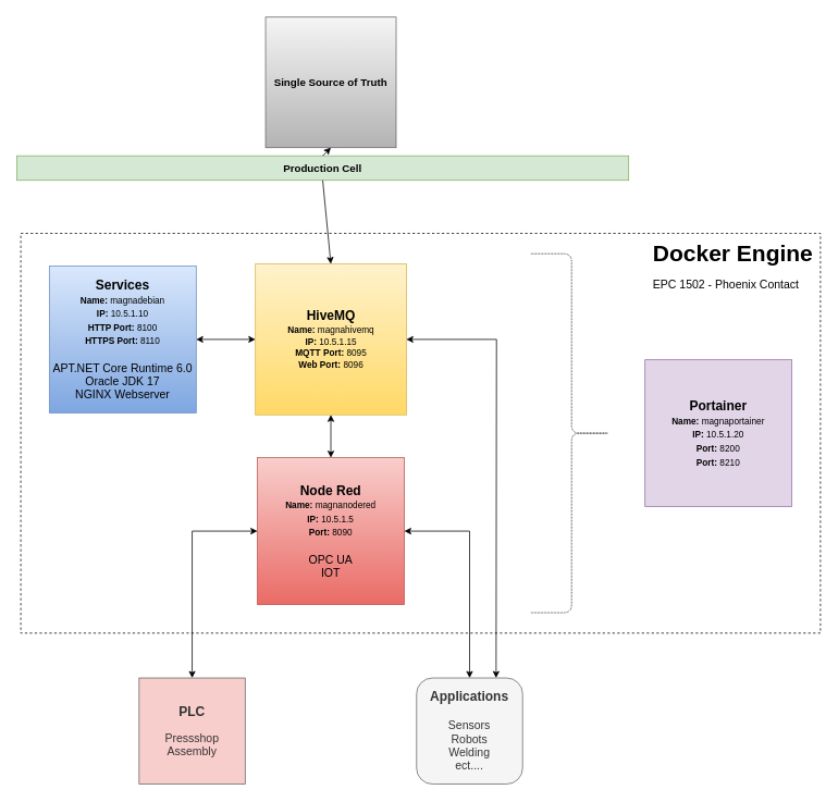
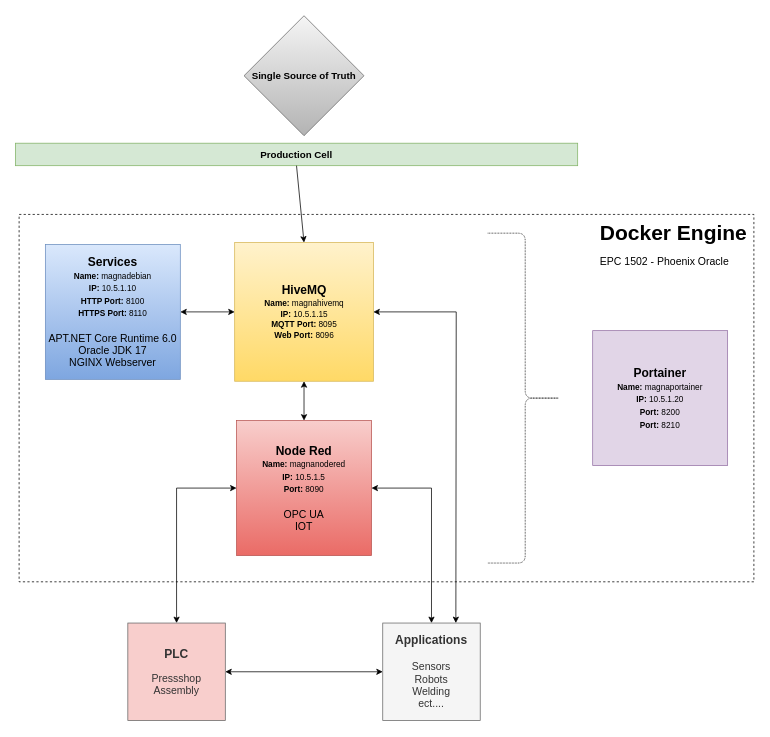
  <mxCell id="0" />
  <mxCell id="1" parent="0" />
- <mxCell id="2" value="&lt;font style=&quot;font-size: 13px&quot;&gt;&lt;b&gt;Single Source of Truth&lt;/b&gt;&lt;/font&gt;" style="whiteSpace=wrap;html=1;aspect=fixed;fillColor=#f5f5f5;strokeColor=#666666;gradientColor=#b3b3b3;" vertex="1" parent="1"><mxGeometry x="325" y="20" width="160" height="160" as="geometry" /></mxCell>
+ <mxCell id="2" value="&lt;font style=&quot;font-size: 13px&quot;&gt;&lt;b&gt;Single Source of Truth&lt;/b&gt;&lt;/font&gt;" style="rhombus;whiteSpace=wrap;html=1;aspect=fixed;fillColor=#f5f5f5;strokeColor=#666666;gradientColor=#b3b3b3;" vertex="1" parent="1"><mxGeometry x="325" y="20" width="160" height="160" as="geometry" /></mxCell>
  <mxCell id="3" value="&lt;font style=&quot;font-size: 13px&quot;&gt;&lt;b&gt;Production Cell&lt;/b&gt;&lt;/font&gt;" style="rounded=0;whiteSpace=wrap;html=1;fillColor=#d5e8d4;strokeColor=#82b366;" vertex="1" parent="1"><mxGeometry x="20" y="190" width="750" height="30" as="geometry" /></mxCell>
- <mxCell id="4" value="" style="endArrow=classic;html=1;rounded=0;fontSize=13;entryX=0.5;entryY=1;entryDx=0;entryDy=0;exitX=0.5;exitY=0;exitDx=0;exitDy=0;" edge="1" parent="1" source="3" target="2"><mxGeometry width="50" height="50" relative="1" as="geometry"><mxPoint x="330" y="380" as="sourcePoint" /><mxPoint x="380" y="330" as="targetPoint" /></mxGeometry></mxCell>
  <mxCell id="5" value="" style="endArrow=classic;html=1;rounded=0;fontSize=13;exitX=0.5;exitY=1;exitDx=0;exitDy=0;entryX=0.5;entryY=0;entryDx=0;entryDy=0;" edge="1" parent="1" source="3" target="15"><mxGeometry width="50" height="50" relative="1" as="geometry"><mxPoint x="415" y="240" as="sourcePoint" /><mxPoint x="405" y="340" as="targetPoint" /></mxGeometry></mxCell>
  <mxCell id="6" value="&lt;font&gt;&lt;span style=&quot;font-size: 16px&quot;&gt;&lt;b&gt;PLC&lt;br&gt;&lt;/b&gt;&lt;/span&gt;&lt;br&gt;&lt;font style=&quot;font-size: 14px&quot;&gt;Pressshop Assembly&lt;/font&gt;&lt;br&gt;&lt;/font&gt;" style="whiteSpace=wrap;html=1;aspect=fixed;fillColor=#f8cecc;strokeColor=#666666;fontColor=#333333;" vertex="1" parent="1"><mxGeometry x="170" y="830" width="130" height="130" as="geometry" /></mxCell>
- <mxCell id="7" value="&lt;font style=&quot;font-size: 14px&quot;&gt;&lt;b&gt;&lt;font style=&quot;font-size: 16px&quot;&gt;Applications&lt;/font&gt;&lt;/b&gt;&lt;br&gt;&lt;span&gt;&lt;br&gt;Sensors&lt;br&gt;&lt;/span&gt;Robots&lt;br&gt;Welding&lt;br&gt;ect....&lt;br&gt;&lt;/font&gt;" style="whiteSpace=wrap;html=1;aspect=fixed;fillColor=#f5f5f5;strokeColor=#666666;fontColor=#333333;rounded=1;" vertex="1" parent="1"><mxGeometry x="510" y="830" width="130" height="130" as="geometry" /></mxCell>
+ <mxCell id="7" value="&lt;font style=&quot;font-size: 14px&quot;&gt;&lt;b&gt;&lt;font style=&quot;font-size: 16px&quot;&gt;Applications&lt;/font&gt;&lt;/b&gt;&lt;br&gt;&lt;span&gt;&lt;br&gt;Sensors&lt;br&gt;&lt;/span&gt;Robots&lt;br&gt;Welding&lt;br&gt;ect....&lt;br&gt;&lt;/font&gt;" style="whiteSpace=wrap;html=1;aspect=fixed;fillColor=#f5f5f5;strokeColor=#666666;fontColor=#333333;" vertex="1" parent="1"><mxGeometry x="510" y="830" width="130" height="130" as="geometry" /></mxCell>
  <mxCell id="8" value="" style="endArrow=classic;startArrow=classic;html=1;rounded=0;fontSize=16;exitX=1;exitY=0.5;exitDx=0;exitDy=0;entryX=0.5;entryY=0;entryDx=0;entryDy=0;" edge="1" parent="1" source="16" target="7"><mxGeometry width="50" height="50" relative="1" as="geometry"><mxPoint x="680" y="570" as="sourcePoint" /><mxPoint x="730" y="520" as="targetPoint" /><Array as="points"><mxPoint x="575" y="650" /></Array></mxGeometry></mxCell>
  <mxCell id="9" value="" style="endArrow=classic;startArrow=classic;html=1;rounded=0;fontSize=16;exitX=0;exitY=0.5;exitDx=0;exitDy=0;entryX=0.5;entryY=0;entryDx=0;entryDy=0;" edge="1" parent="1" source="16" target="6"><mxGeometry width="50" height="50" relative="1" as="geometry"><mxPoint x="480" y="605" as="sourcePoint" /><mxPoint x="585" y="731" as="targetPoint" /><Array as="points"><mxPoint x="235" y="650" /></Array></mxGeometry></mxCell>
  <mxCell id="10" value="" style="endArrow=classic;startArrow=classic;html=1;rounded=0;fontSize=16;exitX=1;exitY=0.5;exitDx=0;exitDy=0;entryX=0.75;entryY=0;entryDx=0;entryDy=0;" edge="1" parent="1" source="15" target="7"><mxGeometry width="50" height="50" relative="1" as="geometry"><mxPoint x="610" y="470" as="sourcePoint" /><mxPoint x="660" y="420" as="targetPoint" /><Array as="points"><mxPoint x="608" y="415" /></Array></mxGeometry></mxCell>
+ <mxCell id="11" value="" style="endArrow=classic;startArrow=classic;html=1;rounded=0;fontSize=14;exitX=1;exitY=0.5;exitDx=0;exitDy=0;entryX=0;entryY=0.5;entryDx=0;entryDy=0;" edge="1" parent="1" source="6" target="7"><mxGeometry width="50" height="50" relative="1" as="geometry"><mxPoint x="390" y="950" as="sourcePoint" /><mxPoint x="440" y="900" as="targetPoint" /></mxGeometry></mxCell>
  <mxCell id="12" value="" style="group;dashed=1;dashPattern=1 4;" vertex="1" connectable="0" parent="1"><mxGeometry x="25" y="285" width="980" height="490" as="geometry" /></mxCell>
  <mxCell id="13" value="" style="rounded=0;whiteSpace=wrap;html=1;fontSize=14;fillColor=none;dashed=1;" vertex="1" parent="12"><mxGeometry width="980" height="490" as="geometry" /></mxCell>
- <mxCell id="14" value="&lt;h1&gt;Docker Engine&lt;br&gt;&lt;font style=&quot;font-size: 14px&quot;&gt;&lt;span style=&quot;font-size: 14px ; font-weight: normal&quot;&gt;EPC 1502 -&amp;nbsp;&lt;/span&gt;&lt;/font&gt;&lt;span style=&quot;font-weight: normal&quot;&gt;&lt;font style=&quot;font-size: 14px&quot;&gt;Phoenix Contact&lt;/font&gt;&lt;/span&gt;&lt;/h1&gt;" style="text;html=1;strokeColor=none;fillColor=none;spacing=5;spacingTop=-20;whiteSpace=wrap;overflow=hidden;rounded=0;dashed=1;fontSize=14;" vertex="1" parent="12"><mxGeometry x="770" width="210" height="80" as="geometry" /></mxCell>
+ <mxCell id="14" value="&lt;h1&gt;Docker Engine&lt;br&gt;&lt;font style=&quot;font-size: 14px&quot;&gt;&lt;span style=&quot;font-size: 14px ; font-weight: normal&quot;&gt;EPC 1502 -&amp;nbsp;&lt;/span&gt;&lt;/font&gt;&lt;span style=&quot;font-weight: normal&quot;&gt;&lt;font style=&quot;font-size: 14px&quot;&gt;Phoenix Oracle&lt;/font&gt;&lt;/span&gt;&lt;/h1&gt;" style="text;html=1;strokeColor=none;fillColor=none;spacing=5;spacingTop=-20;whiteSpace=wrap;overflow=hidden;rounded=0;dashed=1;fontSize=14;" vertex="1" parent="12"><mxGeometry x="770" width="210" height="80" as="geometry" /></mxCell>
  <mxCell id="15" value="&lt;font&gt;&lt;b&gt;&lt;font style=&quot;font-size: 16px&quot;&gt;HiveMQ&lt;/font&gt;&lt;/b&gt;&lt;br&gt;&lt;b style=&quot;font-size: 11px&quot;&gt;Name:&lt;/b&gt;&lt;span style=&quot;font-size: 11px&quot;&gt;&amp;nbsp;magnahivemq&lt;/span&gt;&lt;span style=&quot;font-size: 11px&quot;&gt;&lt;b&gt;&lt;br&gt;IP:&lt;/b&gt; 10.5.1.15&lt;br&gt;&lt;b&gt;MQTT Port:&lt;/b&gt; 8095&lt;/span&gt;&lt;br&gt;&lt;span style=&quot;font-size: 11px&quot;&gt;&lt;b&gt;Web Port:&lt;/b&gt; 8096&lt;/span&gt;&lt;br&gt;&lt;/font&gt;" style="whiteSpace=wrap;html=1;aspect=fixed;fillColor=#fff2cc;strokeColor=#d6b656;gradientColor=#ffd966;" vertex="1" parent="12"><mxGeometry x="287.5" y="37.5" width="185" height="185" as="geometry" /></mxCell>
  <mxCell id="16" value="&lt;font style=&quot;font-size: 14px&quot;&gt;&lt;span style=&quot;font-size: 16px&quot;&gt;&lt;b&gt;Node Red&lt;br&gt;&lt;/b&gt;&lt;/span&gt;&lt;b style=&quot;font-size: 11px&quot;&gt;Name:&lt;/b&gt;&lt;span style=&quot;font-size: 11px&quot;&gt;&amp;nbsp;magnanodered&lt;/span&gt;&lt;span style=&quot;font-size: 11px&quot;&gt;&lt;b&gt;&lt;br&gt;IP:&lt;/b&gt; 10.5.1.5&lt;br&gt;&lt;b&gt;Port:&lt;/b&gt; 8090&lt;br&gt;&lt;/span&gt;&lt;br&gt;OPC UA&lt;br&gt;IOT&lt;br&gt;&lt;/font&gt;" style="whiteSpace=wrap;html=1;aspect=fixed;fillColor=#f8cecc;strokeColor=#b85450;gradientColor=#ea6b66;" vertex="1" parent="12"><mxGeometry x="290" y="275" width="180" height="180" as="geometry" /></mxCell>
  <mxCell id="17" value="&lt;font style=&quot;font-size: 14px&quot;&gt;&lt;b&gt;&lt;font style=&quot;font-size: 16px&quot;&gt;Services&lt;/font&gt;&lt;/b&gt;&lt;br&gt;&lt;b style=&quot;font-size: 11px&quot;&gt;Name:&lt;/b&gt;&lt;span style=&quot;font-size: 11px&quot;&gt;&amp;nbsp;magnadebian&lt;/span&gt;&lt;span style=&quot;font-size: 11px&quot;&gt;&lt;b&gt;&lt;br&gt;IP:&lt;/b&gt; 10.5.1.10&lt;br&gt;&lt;b&gt;HTTP Port:&lt;/b&gt; 8100&lt;/span&gt;&lt;br&gt;&lt;span style=&quot;font-size: 11px&quot;&gt;&lt;b&gt;HTTPS Port:&lt;/b&gt; 8110&lt;br&gt;&lt;/span&gt;&lt;br&gt;APT.NET Core Runtime 6.0&lt;br&gt;Oracle JDK 17&lt;br&gt;NGINX Webserver&lt;br&gt;&lt;/font&gt;" style="whiteSpace=wrap;html=1;aspect=fixed;fillColor=#dae8fc;strokeColor=#6c8ebf;gradientColor=#7ea6e0;" vertex="1" parent="12"><mxGeometry x="35" y="40" width="180" height="180" as="geometry" /></mxCell>
  <mxCell id="18" value="" style="endArrow=classic;startArrow=classic;html=1;rounded=0;fontSize=16;entryX=0.5;entryY=1;entryDx=0;entryDy=0;exitX=0.5;exitY=0;exitDx=0;exitDy=0;" edge="1" parent="12" source="16" target="15"><mxGeometry width="50" height="50" relative="1" as="geometry"><mxPoint x="225" y="285" as="sourcePoint" /><mxPoint x="275" y="235" as="targetPoint" /></mxGeometry></mxCell>
  <mxCell id="19" value="" style="endArrow=classic;startArrow=classic;html=1;rounded=0;fontSize=14;entryX=0;entryY=0.5;entryDx=0;entryDy=0;exitX=1;exitY=0.5;exitDx=0;exitDy=0;" edge="1" parent="12" source="17" target="15"><mxGeometry width="50" height="50" relative="1" as="geometry"><mxPoint x="95" y="55" as="sourcePoint" /><mxPoint x="145" y="5" as="targetPoint" /></mxGeometry></mxCell>
  <mxCell id="20" value="" style="shape=curlyBracket;whiteSpace=wrap;html=1;rounded=1;flipH=1;fontSize=14;dashed=1;dashPattern=1 1;" vertex="1" parent="12"><mxGeometry x="625" y="25" width="100" height="440" as="geometry" /></mxCell>
  <mxCell id="21" value="&lt;font style=&quot;font-size: 14px&quot;&gt;&lt;b&gt;&lt;font style=&quot;font-size: 16px&quot;&gt;Portainer&lt;/font&gt;&lt;/b&gt;&lt;br&gt;&lt;b style=&quot;font-size: 11px&quot;&gt;Name:&lt;/b&gt;&lt;span style=&quot;font-size: 11px&quot;&gt;&amp;nbsp;magnaportainer&lt;/span&gt;&lt;span style=&quot;font-size: 11px&quot;&gt;&lt;b&gt;&lt;br&gt;IP:&lt;/b&gt; 10.5.1.20&lt;br&gt;&lt;b&gt;Port:&lt;/b&gt; 8200&lt;/span&gt;&lt;br&gt;&lt;span style=&quot;font-size: 11px&quot;&gt;&lt;b&gt;Port:&lt;/b&gt; 8210&lt;/span&gt;&lt;br&gt;&lt;/font&gt;" style="whiteSpace=wrap;html=1;aspect=fixed;fillColor=#e1d5e7;strokeColor=#9673a6;" vertex="1" parent="12"><mxGeometry x="765" y="155" width="180" height="180" as="geometry" /></mxCell>
